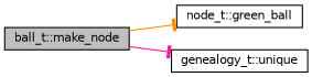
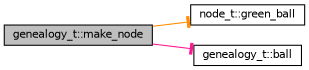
  digraph {
    rankdir=LR
    node [color=black fillcolor=white fontname=Helvetica fontsize=10 shape=record style=filled]
    edge [arrowhead=tee fontname=Helvetica fontsize=10 labelfontname=Helvetica labelfontsize=10 style=solid]
-   n1 [fillcolor=grey75 fontcolor=black height=0.2 label="ball_t::make_node" width=0.4]
+   n1 [fillcolor=grey75 fontcolor=black height=0.2 label="genealogy_t::make_node" width=0.4]
    n2 [height=0.2 label="node_t::green_ball" width=0.4]
-   n3 [height=0.2 label="genealogy_t::unique" width=0.4]
+   n3 [height=0.2 label="genealogy_t::ball" width=0.4]
    n1 -> n2 [color=darkorange]
    n1 -> n3 [color=deeppink]
  }
